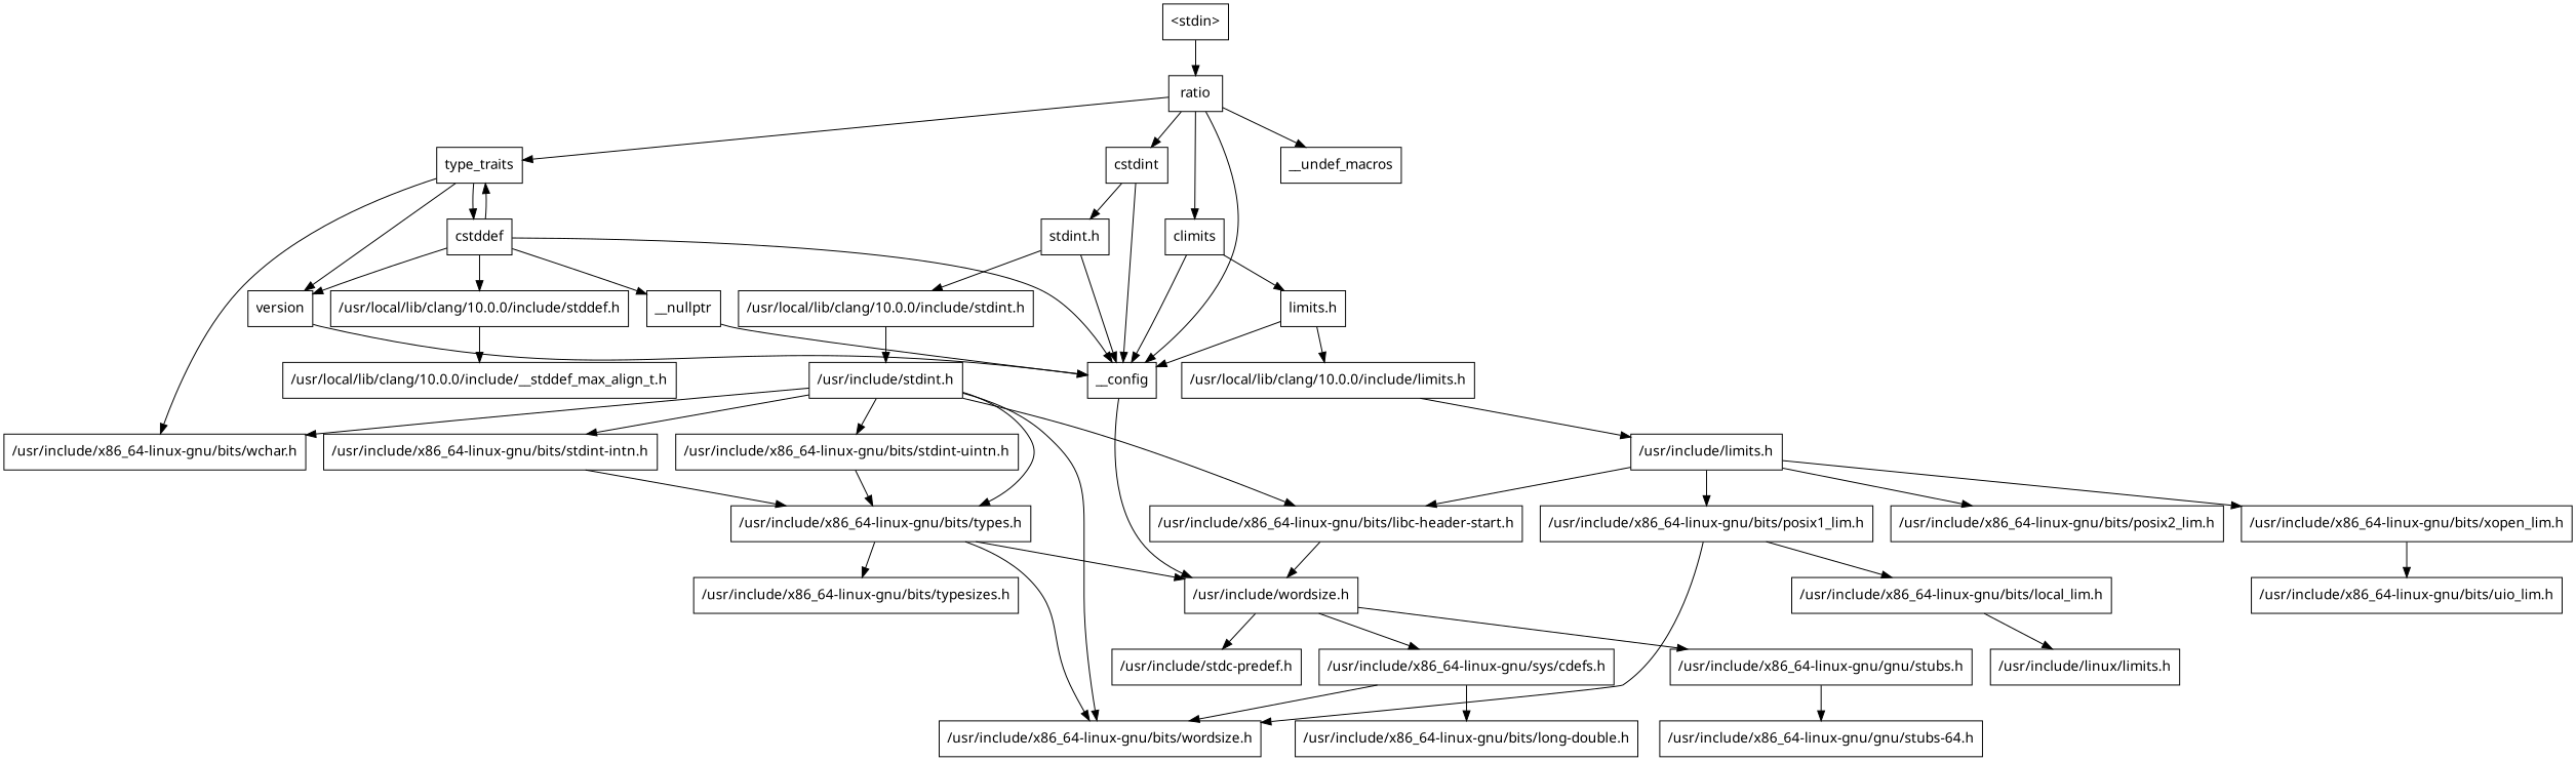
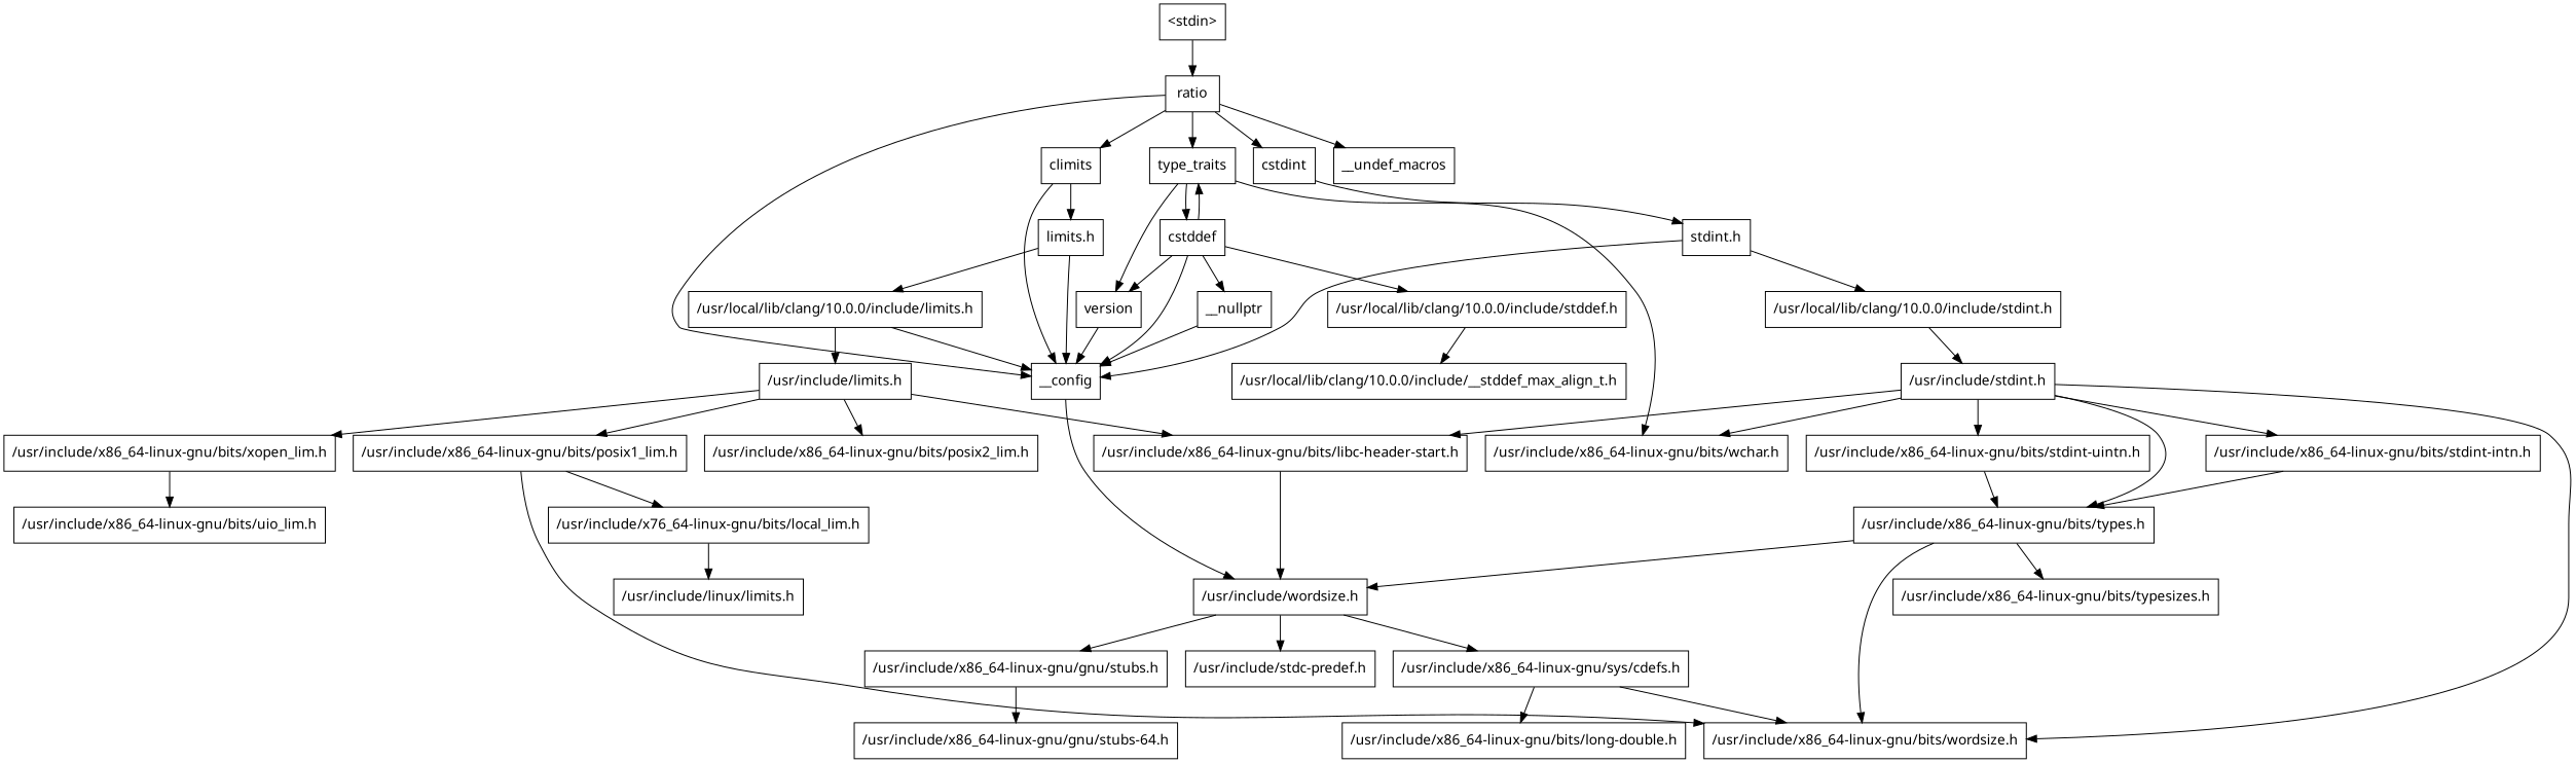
  digraph {
    fontname="Noto Sans"
    node [fontname="Noto Sans" shape=box]
    edge [fontname="Noto Sans"]
    n1 [label="\<stdin\>"]
    n2 [label=ratio]
    n3 [label=cstdint]
    n4 [label=__config]
    n5 [label=climits]
    n6 [label=type_traits]
    n7 [label=__undef_macros]
    n8 [label="stdint.h"]
    n9 [label="/usr/include/wordsize.h"]
    n10 [label="limits.h"]
    n11 [label="/usr/include/x86_64-linux-gnu/bits/wchar.h"]
    n12 [label=cstddef]
    n13 [label=version]
    n14 [label="/usr/local/lib/clang/10.0.0/include/stdint.h"]
    n15 [label="/usr/include/stdint.h"]
    n16 [label="/usr/include/x86_64-linux-gnu/bits/libc-header-start.h"]
    n17 [label="/usr/include/x86_64-linux-gnu/bits/types.h"]
    n18 [label="/usr/include/x86_64-linux-gnu/bits/stdint-intn.h"]
    n19 [label="/usr/include/x86_64-linux-gnu/bits/stdint-uintn.h"]
    n20 [label="/usr/include/x86_64-linux-gnu/bits/wordsize.h"]
    n21 [label="/usr/include/x86_64-linux-gnu/bits/typesizes.h"]
    n22 [label="/usr/include/stdc-predef.h"]
    n23 [label="/usr/include/x86_64-linux-gnu/sys/cdefs.h"]
    n24 [label="/usr/include/x86_64-linux-gnu/gnu/stubs.h"]
    n25 [label="/usr/local/lib/clang/10.0.0/include/limits.h"]
    n26 [label="/usr/include/limits.h"]
    n27 [label="/usr/include/x86_64-linux-gnu/bits/posix1_lim.h"]
    n28 [label="/usr/include/x86_64-linux-gnu/bits/posix2_lim.h"]
    n29 [label="/usr/include/x86_64-linux-gnu/bits/xopen_lim.h"]
-   n30 [label="/usr/include/x86_64-linux-gnu/bits/local_lim.h"]
+   n30 [label="/usr/include/x76_64-linux-gnu/bits/local_lim.h"]
    n31 [label="/usr/include/x86_64-linux-gnu/bits/uio_lim.h"]
    n32 [label="/usr/include/linux/limits.h"]
    n33 [label="/usr/include/x86_64-linux-gnu/bits/long-double.h"]
    n34 [label="/usr/include/x86_64-linux-gnu/gnu/stubs-64.h"]
    n35 [label="/usr/local/lib/clang/10.0.0/include/stddef.h"]
    n36 [label=__nullptr]
    n37 [label="/usr/local/lib/clang/10.0.0/include/__stddef_max_align_t.h"]
    n1 -> n2
    n2 -> n3
    n2 -> n4
    n2 -> n5
    n2 -> n6
    n2 -> n7
-   n3 -> n4
+   n25 -> n4
    n3 -> n8
    n4 -> n9
    n5 -> n4
    n5 -> n10
    n6 -> n11
    n6 -> n12
    n6 -> n13
    n8 -> n4
    n8 -> n14
    n9 -> n22
    n9 -> n23
    n9 -> n24
    n10 -> n4
    n10 -> n25
    n12 -> n4
    n12 -> n6
    n12 -> n13
    n12 -> n35
    n12 -> n36
    n13 -> n4
    n14 -> n15
    n15 -> n11
    n15 -> n16
    n15 -> n17
    n15 -> n18
    n15 -> n19
    n15 -> n20
    n16 -> n9
    n17 -> n9
    n17 -> n20
    n17 -> n21
    n18 -> n17
    n19 -> n17
    n23 -> n20
    n23 -> n33
    n24 -> n34
    n25 -> n26
    n26 -> n16
    n26 -> n27
    n26 -> n28
    n26 -> n29
    n27 -> n20
    n27 -> n30
    n29 -> n31
    n30 -> n32
    n35 -> n37
    n36 -> n4
  }
